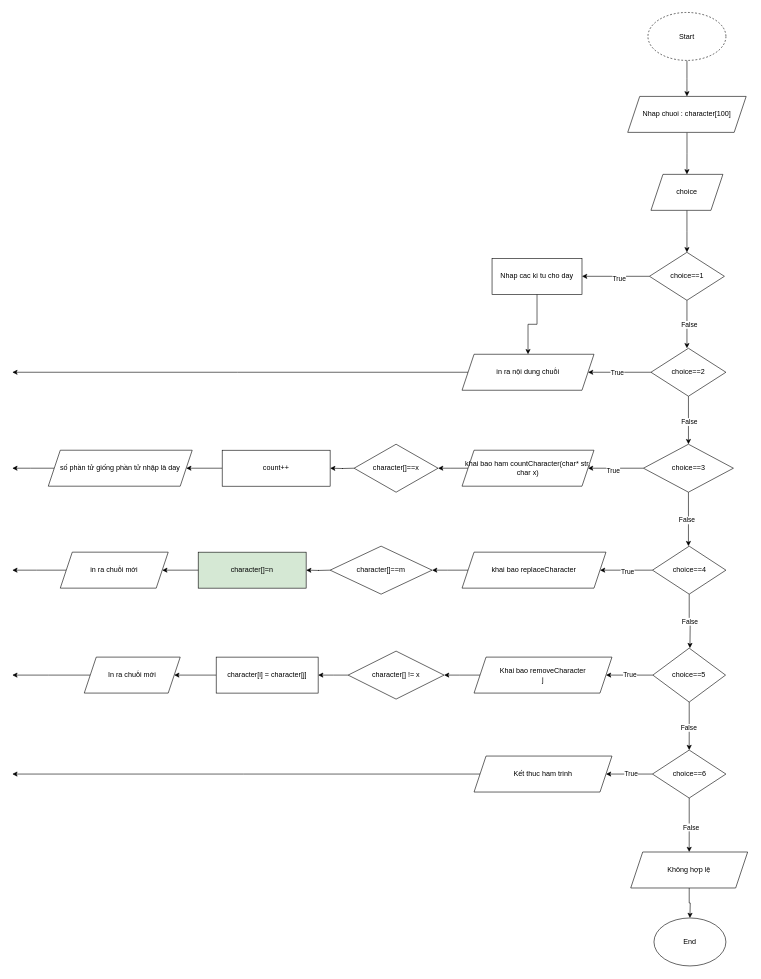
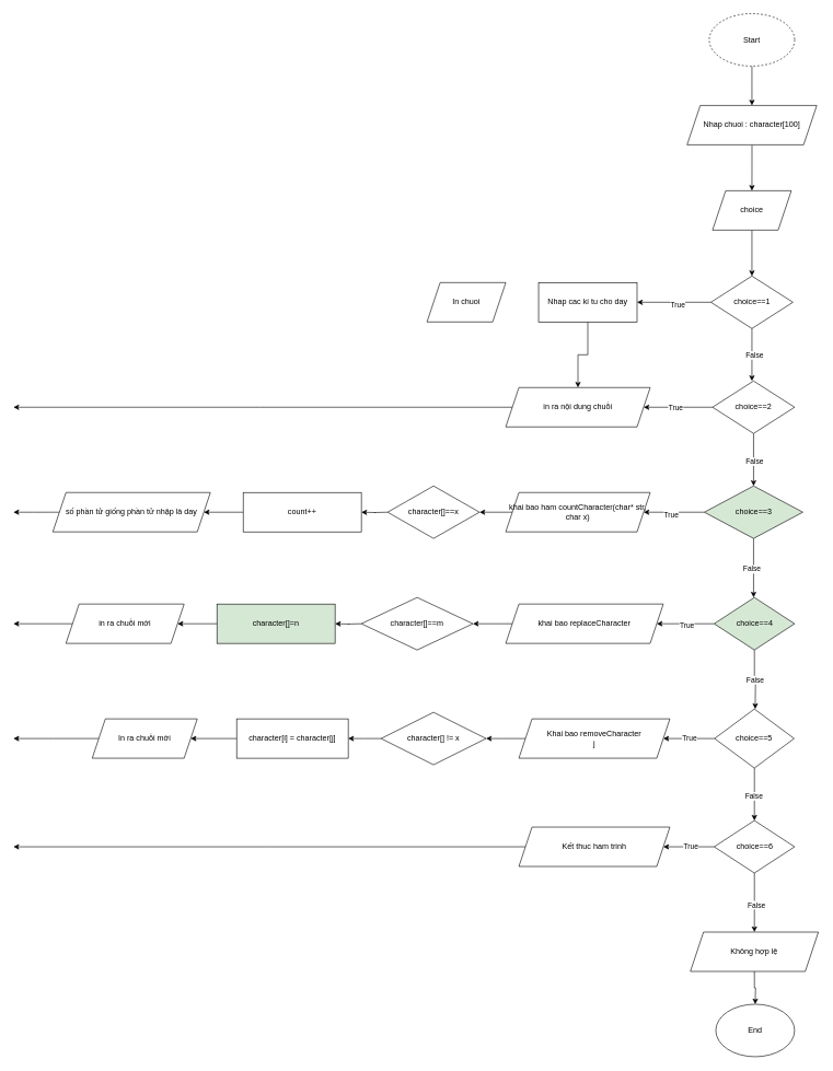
  <mxCell id="0" />
  <mxCell id="1" parent="0" />
  <mxCell id="2" style="edgeStyle=orthogonalEdgeStyle;rounded=0;orthogonalLoop=1;jettySize=auto;html=1;" parent="1" source="3" edge="1"><mxGeometry relative="1" as="geometry"><mxPoint x="1145" y="160" as="targetPoint" /></mxGeometry></mxCell>
  <mxCell id="3" value="Start" style="ellipse;whiteSpace=wrap;html=1;dashed=1;" parent="1" vertex="1"><mxGeometry x="1080" y="20" width="130" height="80" as="geometry" /></mxCell>
  <mxCell id="4" style="edgeStyle=orthogonalEdgeStyle;rounded=0;orthogonalLoop=1;jettySize=auto;html=1;" parent="1" source="5" edge="1"><mxGeometry relative="1" as="geometry"><mxPoint x="1145" y="290" as="targetPoint" /></mxGeometry></mxCell>
  <mxCell id="5" value="Nhap chuoi : character[100]" style="shape=parallelogram;perimeter=parallelogramPerimeter;whiteSpace=wrap;html=1;fixedSize=1;" parent="1" vertex="1"><mxGeometry x="1046.25" y="160" width="197.5" height="60" as="geometry" /></mxCell>
  <mxCell id="6" style="edgeStyle=orthogonalEdgeStyle;rounded=0;orthogonalLoop=1;jettySize=auto;html=1;" parent="1" source="7" edge="1"><mxGeometry relative="1" as="geometry"><mxPoint x="1145" y="420" as="targetPoint" /></mxGeometry></mxCell>
  <mxCell id="7" value="choice" style="shape=parallelogram;perimeter=parallelogramPerimeter;whiteSpace=wrap;html=1;fixedSize=1;" parent="1" vertex="1"><mxGeometry x="1085" y="290" width="120" height="60" as="geometry" /></mxCell>
  <mxCell id="8" style="edgeStyle=orthogonalEdgeStyle;rounded=0;orthogonalLoop=1;jettySize=auto;html=1;" parent="1" source="12" edge="1"><mxGeometry relative="1" as="geometry"><mxPoint x="1145" y="580" as="targetPoint" /></mxGeometry></mxCell>
  <mxCell id="9" value="False" style="edgeLabel;html=1;align=center;verticalAlign=middle;resizable=0;points=[];" parent="8" vertex="1" connectable="0"><mxGeometry x="0.022" y="3" relative="1" as="geometry"><mxPoint as="offset" /></mxGeometry></mxCell>
  <mxCell id="10" style="edgeStyle=orthogonalEdgeStyle;rounded=0;orthogonalLoop=1;jettySize=auto;html=1;" parent="1" source="12" edge="1"><mxGeometry relative="1" as="geometry"><mxPoint x="970" y="460" as="targetPoint" /></mxGeometry></mxCell>
  <mxCell id="11" value="True" style="edgeLabel;html=1;align=center;verticalAlign=middle;resizable=0;points=[];" parent="10" vertex="1" connectable="0"><mxGeometry x="-0.088" y="3" relative="1" as="geometry"><mxPoint x="1" as="offset" /></mxGeometry></mxCell>
  <mxCell id="12" value="choice==1" style="rhombus;whiteSpace=wrap;html=1;" parent="1" vertex="1"><mxGeometry x="1082.5" y="420" width="125" height="80" as="geometry" /></mxCell>
  <mxCell id="13" style="edgeStyle=orthogonalEdgeStyle;rounded=0;orthogonalLoop=1;jettySize=auto;html=1;" parent="1" source="17" edge="1"><mxGeometry relative="1" as="geometry"><mxPoint x="980" y="620" as="targetPoint" /></mxGeometry></mxCell>
  <mxCell id="14" value="True" style="edgeLabel;html=1;align=center;verticalAlign=middle;resizable=0;points=[];" parent="13" vertex="1" connectable="0"><mxGeometry x="0.074" relative="1" as="geometry"><mxPoint as="offset" /></mxGeometry></mxCell>
  <mxCell id="15" style="edgeStyle=orthogonalEdgeStyle;rounded=0;orthogonalLoop=1;jettySize=auto;html=1;" parent="1" source="17" edge="1"><mxGeometry relative="1" as="geometry"><mxPoint x="1147.5" y="740" as="targetPoint" /></mxGeometry></mxCell>
  <mxCell id="16" value="False" style="edgeLabel;html=1;align=center;verticalAlign=middle;resizable=0;points=[];" parent="15" vertex="1" connectable="0"><mxGeometry x="0.08" y="1" relative="1" as="geometry"><mxPoint as="offset" /></mxGeometry></mxCell>
  <mxCell id="17" value="choice==2" style="rhombus;whiteSpace=wrap;html=1;" parent="1" vertex="1"><mxGeometry x="1085" y="580" width="125" height="80" as="geometry" /></mxCell>
  <mxCell id="18" style="edgeStyle=orthogonalEdgeStyle;rounded=0;orthogonalLoop=1;jettySize=auto;html=1;" parent="1" source="22" edge="1"><mxGeometry relative="1" as="geometry"><mxPoint x="980" y="780" as="targetPoint" /></mxGeometry></mxCell>
  <mxCell id="19" value="True" style="edgeLabel;html=1;align=center;verticalAlign=middle;resizable=0;points=[];" parent="18" vertex="1" connectable="0"><mxGeometry x="0.099" y="3" relative="1" as="geometry"><mxPoint as="offset" /></mxGeometry></mxCell>
  <mxCell id="20" style="edgeStyle=orthogonalEdgeStyle;rounded=0;orthogonalLoop=1;jettySize=auto;html=1;" parent="1" source="22" edge="1"><mxGeometry relative="1" as="geometry"><mxPoint x="1147.5" y="910" as="targetPoint" /></mxGeometry></mxCell>
  <mxCell id="21" value="False" style="edgeLabel;html=1;align=center;verticalAlign=middle;resizable=0;points=[];" parent="20" vertex="1" connectable="0"><mxGeometry x="-0.006" y="-3" relative="1" as="geometry"><mxPoint x="-3" y="-2" as="offset" /></mxGeometry></mxCell>
- <mxCell id="22" value="choice==3" style="rhombus;whiteSpace=wrap;html=1;" parent="1" vertex="1"><mxGeometry x="1072.5" y="740" width="150" height="80" as="geometry" /></mxCell>
+ <mxCell id="22" value="choice==3" style="rhombus;whiteSpace=wrap;html=1;fillColor=#d5e8d4;" parent="1" vertex="1"><mxGeometry x="1072.5" y="740" width="150" height="80" as="geometry" /></mxCell>
  <mxCell id="23" style="edgeStyle=orthogonalEdgeStyle;rounded=0;orthogonalLoop=1;jettySize=auto;html=1;" parent="1" source="24" edge="1"><mxGeometry relative="1" as="geometry"><mxPoint x="730" y="780" as="targetPoint" /></mxGeometry></mxCell>
  <mxCell id="24" value="khai bao ham&amp;nbsp;countCharacter(char* str, char x)" style="shape=parallelogram;perimeter=parallelogramPerimeter;whiteSpace=wrap;html=1;fixedSize=1;" parent="1" vertex="1"><mxGeometry x="770" y="750" width="220" height="60" as="geometry" /></mxCell>
  <mxCell id="25" style="edgeStyle=orthogonalEdgeStyle;rounded=0;orthogonalLoop=1;jettySize=auto;html=1;" parent="1" edge="1"><mxGeometry relative="1" as="geometry"><mxPoint x="550" y="780" as="targetPoint" /><mxPoint x="590" y="780" as="sourcePoint" /></mxGeometry></mxCell>
  <mxCell id="26" style="edgeStyle=orthogonalEdgeStyle;rounded=0;orthogonalLoop=1;jettySize=auto;html=1;" parent="1" source="27" target="30" edge="1"><mxGeometry relative="1" as="geometry"><mxPoint x="760" y="460" as="targetPoint" /></mxGeometry></mxCell>
  <mxCell id="27" value="Nhap cac ki tu cho day" style="rounded=0;whiteSpace=wrap;html=1;" parent="1" vertex="1"><mxGeometry x="820" y="430" width="150" height="60" as="geometry" /></mxCell>
+ <mxCell id="28" value="In chuoi" style="shape=parallelogram;perimeter=parallelogramPerimeter;whiteSpace=wrap;html=1;fixedSize=1;" parent="1" vertex="1"><mxGeometry x="650" y="430" width="120" height="60" as="geometry" /></mxCell>
  <mxCell id="29" style="edgeStyle=orthogonalEdgeStyle;rounded=0;orthogonalLoop=1;jettySize=auto;html=1;" parent="1" source="30" edge="1"><mxGeometry relative="1" as="geometry"><mxPoint x="20" y="620" as="targetPoint" /></mxGeometry></mxCell>
  <mxCell id="30" value="in ra nội dung chuỗi" style="shape=parallelogram;perimeter=parallelogramPerimeter;whiteSpace=wrap;html=1;fixedSize=1;" parent="1" vertex="1"><mxGeometry x="770" y="590" width="220" height="60" as="geometry" /></mxCell>
  <mxCell id="31" style="edgeStyle=orthogonalEdgeStyle;rounded=0;orthogonalLoop=1;jettySize=auto;html=1;" parent="1" source="35" edge="1"><mxGeometry relative="1" as="geometry"><mxPoint x="1000" y="950" as="targetPoint" /></mxGeometry></mxCell>
  <mxCell id="32" value="True" style="edgeLabel;html=1;align=center;verticalAlign=middle;resizable=0;points=[];" parent="31" vertex="1" connectable="0"><mxGeometry x="-0.007" y="2" relative="1" as="geometry"><mxPoint x="2" as="offset" /></mxGeometry></mxCell>
  <mxCell id="33" style="edgeStyle=orthogonalEdgeStyle;rounded=0;orthogonalLoop=1;jettySize=auto;html=1;" parent="1" source="35" edge="1"><mxGeometry relative="1" as="geometry"><mxPoint x="1150" y="1080" as="targetPoint" /></mxGeometry></mxCell>
  <mxCell id="34" value="False" style="edgeLabel;html=1;align=center;verticalAlign=middle;resizable=0;points=[];" parent="33" vertex="1" connectable="0"><mxGeometry x="-0.001" relative="1" as="geometry"><mxPoint as="offset" /></mxGeometry></mxCell>
- <mxCell id="35" value="choice==4" style="rhombus;whiteSpace=wrap;html=1;" parent="1" vertex="1"><mxGeometry x="1087.5" y="910" width="122.5" height="80" as="geometry" /></mxCell>
+ <mxCell id="35" value="choice==4" style="rhombus;whiteSpace=wrap;html=1;fillColor=#d5e8d4;" parent="1" vertex="1"><mxGeometry x="1087.5" y="910" width="122.5" height="80" as="geometry" /></mxCell>
  <mxCell id="36" style="edgeStyle=orthogonalEdgeStyle;rounded=0;orthogonalLoop=1;jettySize=auto;html=1;" parent="1" edge="1"><mxGeometry relative="1" as="geometry"><mxPoint x="510" y="950" as="targetPoint" /><mxPoint x="550" y="950" as="sourcePoint" /></mxGeometry></mxCell>
  <mxCell id="37" style="edgeStyle=orthogonalEdgeStyle;rounded=0;orthogonalLoop=1;jettySize=auto;html=1;" parent="1" source="38" edge="1"><mxGeometry relative="1" as="geometry"><mxPoint x="720" y="950" as="targetPoint" /></mxGeometry></mxCell>
  <mxCell id="38" value="khai bao&amp;nbsp;replaceCharacter" style="shape=parallelogram;perimeter=parallelogramPerimeter;whiteSpace=wrap;html=1;fixedSize=1;" parent="1" vertex="1"><mxGeometry x="770" y="920" width="240" height="60" as="geometry" /></mxCell>
  <mxCell id="39" style="edgeStyle=orthogonalEdgeStyle;rounded=0;orthogonalLoop=1;jettySize=auto;html=1;" parent="1" edge="1"><mxGeometry relative="1" as="geometry"><mxPoint x="310" y="780" as="targetPoint" /><mxPoint x="370" y="780" as="sourcePoint" /></mxGeometry></mxCell>
  <mxCell id="40" style="edgeStyle=orthogonalEdgeStyle;rounded=0;orthogonalLoop=1;jettySize=auto;html=1;" parent="1" edge="1"><mxGeometry relative="1" as="geometry"><mxPoint x="270" y="950" as="targetPoint" /><mxPoint x="340" y="950" as="sourcePoint" /></mxGeometry></mxCell>
  <mxCell id="41" style="edgeStyle=orthogonalEdgeStyle;rounded=0;orthogonalLoop=1;jettySize=auto;html=1;" parent="1" source="45" edge="1"><mxGeometry relative="1" as="geometry"><mxPoint x="1148.755" y="1250" as="targetPoint" /></mxGeometry></mxCell>
  <mxCell id="42" value="False" style="edgeLabel;html=1;align=center;verticalAlign=middle;resizable=0;points=[];" parent="41" vertex="1" connectable="0"><mxGeometry x="0.074" y="-2" relative="1" as="geometry"><mxPoint as="offset" /></mxGeometry></mxCell>
  <mxCell id="43" style="edgeStyle=orthogonalEdgeStyle;rounded=0;orthogonalLoop=1;jettySize=auto;html=1;" parent="1" source="45" edge="1"><mxGeometry relative="1" as="geometry"><mxPoint x="1010" y="1125" as="targetPoint" /></mxGeometry></mxCell>
  <mxCell id="44" value="True" style="edgeLabel;html=1;align=center;verticalAlign=middle;resizable=0;points=[];" parent="43" vertex="1" connectable="0"><mxGeometry x="-0.02" y="-1" relative="1" as="geometry"><mxPoint y="-1" as="offset" /></mxGeometry></mxCell>
  <mxCell id="45" value="choice==5" style="rhombus;whiteSpace=wrap;html=1;" parent="1" vertex="1"><mxGeometry x="1088.13" y="1080" width="121.25" height="90" as="geometry" /></mxCell>
  <mxCell id="46" style="edgeStyle=orthogonalEdgeStyle;rounded=0;orthogonalLoop=1;jettySize=auto;html=1;" parent="1" source="47" edge="1"><mxGeometry relative="1" as="geometry"><mxPoint x="740" y="1125" as="targetPoint" /></mxGeometry></mxCell>
  <mxCell id="47" value="Khai bao&amp;nbsp;removeCharacter&lt;br&gt;j" style="shape=parallelogram;perimeter=parallelogramPerimeter;whiteSpace=wrap;html=1;fixedSize=1;" parent="1" vertex="1"><mxGeometry x="790" y="1095" width="230" height="60" as="geometry" /></mxCell>
  <mxCell id="48" style="edgeStyle=orthogonalEdgeStyle;rounded=0;orthogonalLoop=1;jettySize=auto;html=1;" parent="1" source="52" edge="1"><mxGeometry relative="1" as="geometry"><mxPoint x="1148.75" y="1420" as="targetPoint" /></mxGeometry></mxCell>
  <mxCell id="49" value="False" style="edgeLabel;html=1;align=center;verticalAlign=middle;resizable=0;points=[];" parent="48" vertex="1" connectable="0"><mxGeometry x="0.087" y="2" relative="1" as="geometry"><mxPoint as="offset" /></mxGeometry></mxCell>
  <mxCell id="50" style="edgeStyle=orthogonalEdgeStyle;rounded=0;orthogonalLoop=1;jettySize=auto;html=1;" parent="1" source="52" edge="1"><mxGeometry relative="1" as="geometry"><mxPoint x="1010" y="1290" as="targetPoint" /></mxGeometry></mxCell>
  <mxCell id="51" value="True" style="edgeLabel;html=1;align=center;verticalAlign=middle;resizable=0;points=[];" parent="50" vertex="1" connectable="0"><mxGeometry x="-0.056" y="-1" relative="1" as="geometry"><mxPoint x="1" as="offset" /></mxGeometry></mxCell>
  <mxCell id="52" value="choice==6" style="rhombus;whiteSpace=wrap;html=1;" parent="1" vertex="1"><mxGeometry x="1087.5" y="1250" width="122.5" height="80" as="geometry" /></mxCell>
  <mxCell id="53" style="edgeStyle=orthogonalEdgeStyle;rounded=0;orthogonalLoop=1;jettySize=auto;html=1;" parent="1" source="54" edge="1"><mxGeometry relative="1" as="geometry"><mxPoint x="20" y="1290" as="targetPoint" /></mxGeometry></mxCell>
  <mxCell id="54" value="Kết thuc ham trinh" style="shape=parallelogram;perimeter=parallelogramPerimeter;whiteSpace=wrap;html=1;fixedSize=1;" parent="1" vertex="1"><mxGeometry x="790" y="1260" width="230" height="60" as="geometry" /></mxCell>
  <mxCell id="55" value="character[]==x" style="rhombus;whiteSpace=wrap;html=1;" parent="1" vertex="1"><mxGeometry x="590" y="740" width="140" height="80" as="geometry" /></mxCell>
  <mxCell id="56" value="count++" style="rounded=0;whiteSpace=wrap;html=1;" parent="1" vertex="1"><mxGeometry x="370" y="750" width="180" height="60" as="geometry" /></mxCell>
  <mxCell id="57" style="edgeStyle=orthogonalEdgeStyle;rounded=0;orthogonalLoop=1;jettySize=auto;html=1;" parent="1" source="58" edge="1"><mxGeometry relative="1" as="geometry"><mxPoint x="20" y="780" as="targetPoint" /></mxGeometry></mxCell>
  <mxCell id="58" value="số phần tử giống phần tử nhập là day" style="shape=parallelogram;perimeter=parallelogramPerimeter;whiteSpace=wrap;html=1;fixedSize=1;" parent="1" vertex="1"><mxGeometry x="80" y="750" width="240" height="60" as="geometry" /></mxCell>
  <mxCell id="59" value="character[]==m" style="rhombus;whiteSpace=wrap;html=1;" parent="1" vertex="1"><mxGeometry x="550" y="910" width="170" height="80" as="geometry" /></mxCell>
  <mxCell id="60" value="character[]=n" style="rounded=0;whiteSpace=wrap;html=1;fillColor=#d5e8d4;" parent="1" vertex="1"><mxGeometry x="330" y="920" width="180" height="60" as="geometry" /></mxCell>
  <mxCell id="61" style="edgeStyle=orthogonalEdgeStyle;rounded=0;orthogonalLoop=1;jettySize=auto;html=1;" parent="1" source="62" edge="1"><mxGeometry relative="1" as="geometry"><mxPoint x="20" y="950" as="targetPoint" /></mxGeometry></mxCell>
  <mxCell id="62" value="in ra chuỗi mới" style="shape=parallelogram;perimeter=parallelogramPerimeter;whiteSpace=wrap;html=1;fixedSize=1;" parent="1" vertex="1"><mxGeometry x="100" y="920" width="180" height="60" as="geometry" /></mxCell>
  <mxCell id="63" style="edgeStyle=orthogonalEdgeStyle;rounded=0;orthogonalLoop=1;jettySize=auto;html=1;" parent="1" source="64" edge="1"><mxGeometry relative="1" as="geometry"><mxPoint x="530" y="1125" as="targetPoint" /></mxGeometry></mxCell>
  <mxCell id="64" value="character[] != x" style="rhombus;whiteSpace=wrap;html=1;" parent="1" vertex="1"><mxGeometry x="580" y="1085" width="160" height="80" as="geometry" /></mxCell>
  <mxCell id="65" style="edgeStyle=orthogonalEdgeStyle;rounded=0;orthogonalLoop=1;jettySize=auto;html=1;" parent="1" source="66" target="68" edge="1"><mxGeometry relative="1" as="geometry"><mxPoint x="290" y="1125" as="targetPoint" /></mxGeometry></mxCell>
  <mxCell id="66" value="character[i] = character[j]" style="rounded=0;whiteSpace=wrap;html=1;" parent="1" vertex="1"><mxGeometry x="360" y="1095" width="170" height="60" as="geometry" /></mxCell>
  <mxCell id="67" style="edgeStyle=orthogonalEdgeStyle;rounded=0;orthogonalLoop=1;jettySize=auto;html=1;" parent="1" source="68" edge="1"><mxGeometry relative="1" as="geometry"><mxPoint x="20" y="1125" as="targetPoint" /></mxGeometry></mxCell>
  <mxCell id="68" value="In ra chuỗi mới" style="shape=parallelogram;perimeter=parallelogramPerimeter;whiteSpace=wrap;html=1;fixedSize=1;" parent="1" vertex="1"><mxGeometry x="140" y="1095" width="160" height="60" as="geometry" /></mxCell>
  <mxCell id="69" style="edgeStyle=orthogonalEdgeStyle;rounded=0;orthogonalLoop=1;jettySize=auto;html=1;" parent="1" source="70" edge="1"><mxGeometry relative="1" as="geometry"><mxPoint x="1150" y="1530" as="targetPoint" /></mxGeometry></mxCell>
  <mxCell id="70" value="Không hợp lệ" style="shape=parallelogram;perimeter=parallelogramPerimeter;whiteSpace=wrap;html=1;fixedSize=1;" parent="1" vertex="1"><mxGeometry x="1051.26" y="1420" width="195" height="60" as="geometry" /></mxCell>
  <mxCell id="71" value="End" style="ellipse;whiteSpace=wrap;html=1;" parent="1" vertex="1"><mxGeometry x="1090" y="1530" width="120" height="80" as="geometry" /></mxCell>
